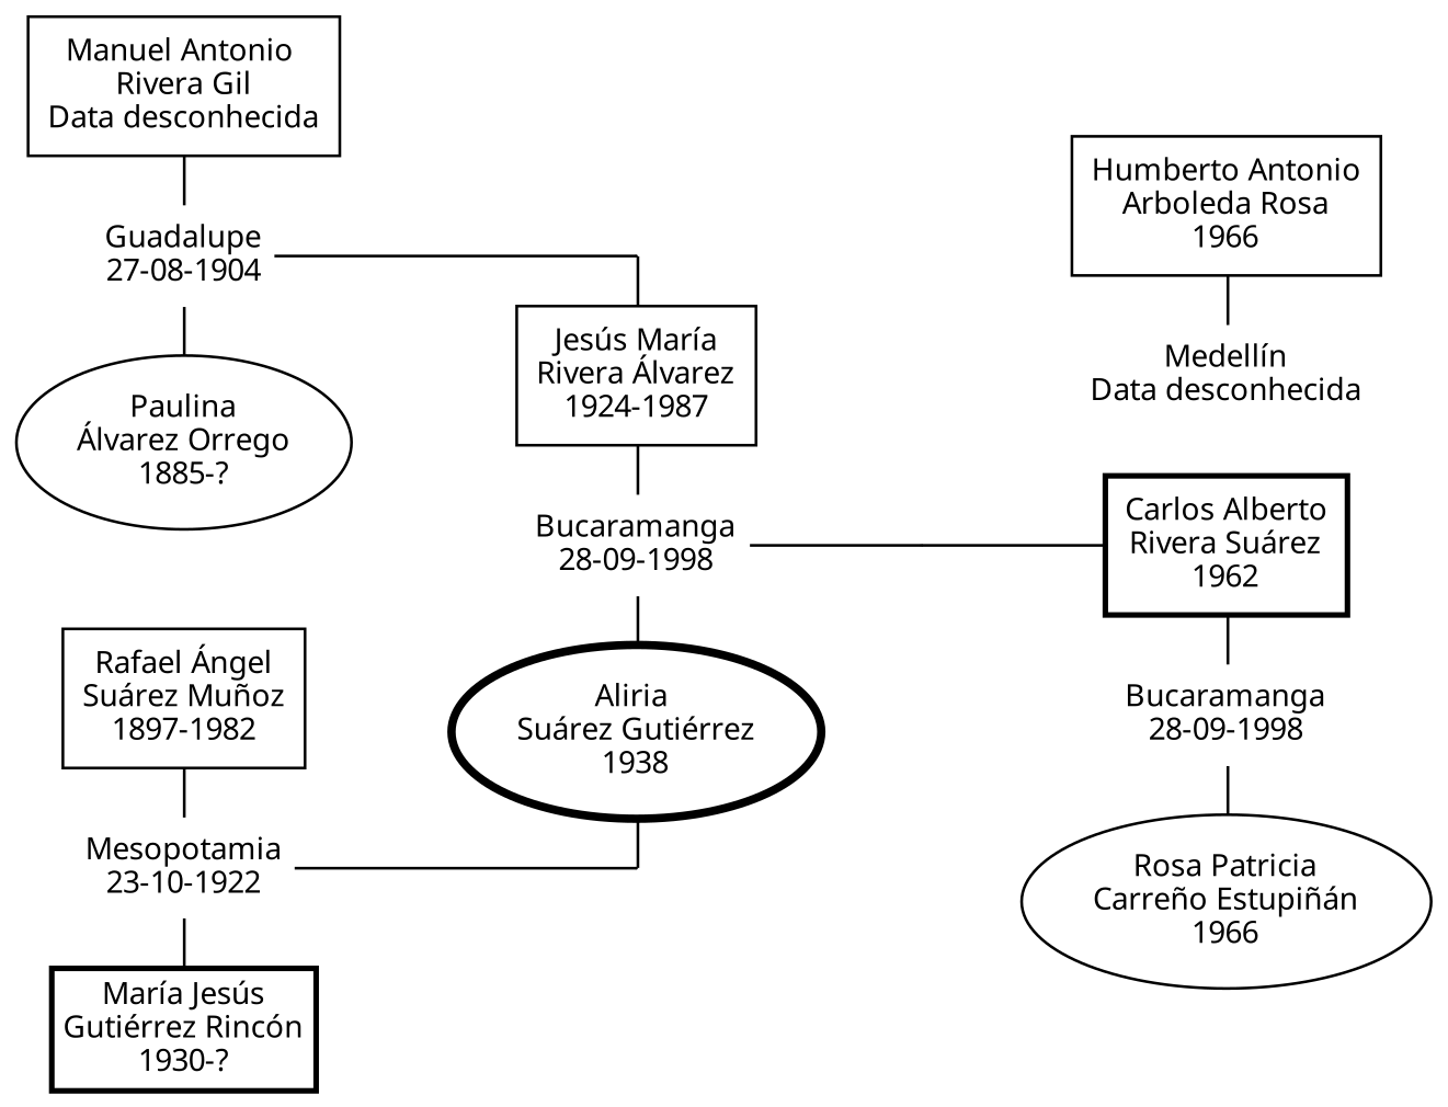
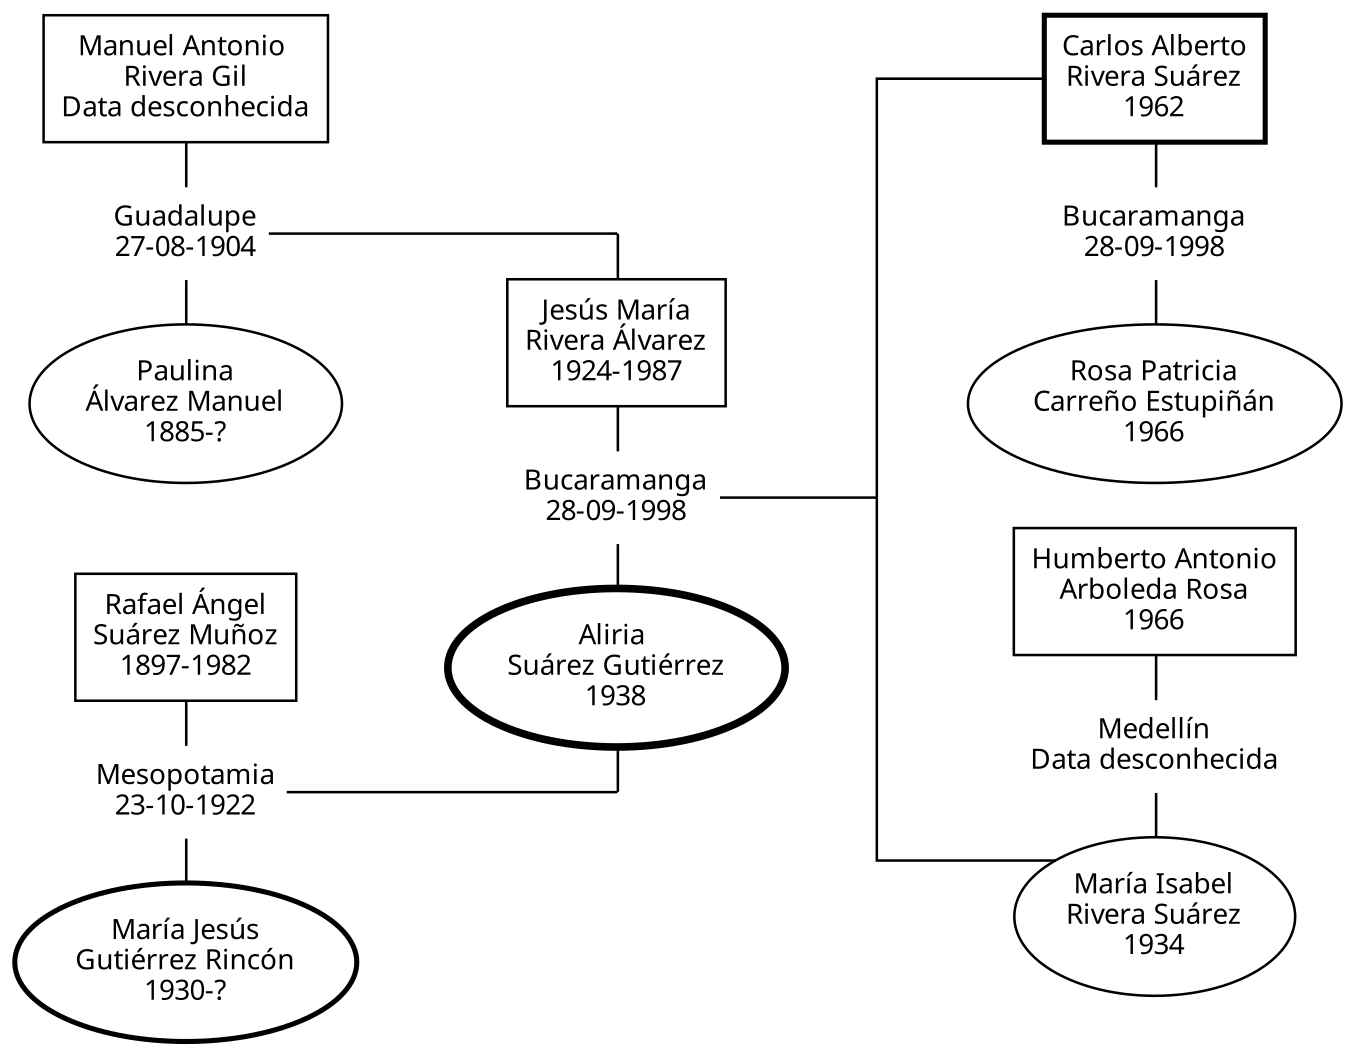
  digraph {
    compound=true
    rankdir=LR
    splines=ortho
    node [fontname="Helvetic Neue LT Std" fontsize=11 margin=0.05 penwidth=1.0 shape=box]
    edge [dir=none]
    n1 [label="Manuel Antonio \nRivera Gil\nData desconhecida" margin=0.1]
    n2 [label="Guadalupe\n27-08-1904" shape=plaintext]
    n3 [label="Rafael Ángel\nSuárez Muñoz\n1897-1982" margin=0.1]
    n4 [label="Mesopotamia\n23-10-1922" shape=plaintext]
-   n5 [label="María Jesús\nGutiérrez Rincón\n1930-?" penwidth=2.0]
-   n6 [label="Paulina\nÁlvarez Orrego\n1885-?" shape=oval]
+   n5 [label="María Jesús\nGutiérrez Rincón\n1930-?" penwidth=2.0 shape=oval]
+   n6 [label="Paulina\nÁlvarez Manuel\n1885-?" shape=oval]
    n7 [label="Carlos Alberto\nRivera Suárez\n1962" margin=0.1 penwidth=2.0]
    n8 [label="Bucaramanga\n28-09-1998" shape=plaintext]
    n9 [label="Humberto Antonio\nArboleda Rosa\n1966" margin=0.1]
    n10 [label="Medellín\nData desconhecida" shape=plaintext]
    n11 [label="Rosa Patricia\nCarreño Estupiñán\n1966" shape=oval]
+   n12 [label="María Isabel\nRivera Suárez\n1934" shape=oval]
    n13 [label="Jesús María\nRivera Álvarez\n1924-1987" margin=0.1 width=0]
    n14 [label="Bucaramanga\n28-09-1998" shape=plaintext width=0]
    n15 [label="Aliria \nSuárez Gutiérrez\n1938" penwidth=3.0 shape=oval width=0]
    AsgChild [shape=point width=0]
    JmraChild [shape=point width=0]
    JmraAsgChildren [shape=point width=0 margin=""]
    subgraph sub_1 {
      rank=same
      n1
      n2
      n3
      n4
      n5
      n6
    }
    subgraph sub_2 {
      rank=same
      n7
      n8
      n9
      n10
      n11
+     n12
    }
    subgraph sub_3 {
      rank=same
      n13
      n14
      n15
      AsgChild
      JmraChild
    }
    subgraph sub_4 {
      rank=same
      JmraAsgChildren
    }
    n1 -> n2
    n2 -> n6
    n2 -> JmraChild
    n3 -> n4
    n4 -> n5
    n4 -> AsgChild
    n7 -> n8
    n8 -> n11
    n9 -> n10
+   n10 -> n12
    n13 -> n14
    n14 -> n15
    n14 -> JmraAsgChildren
    n15 -> AsgChild
    JmraChild -> n13
    JmraAsgChildren -> n7
+   JmraAsgChildren -> n12
  }
